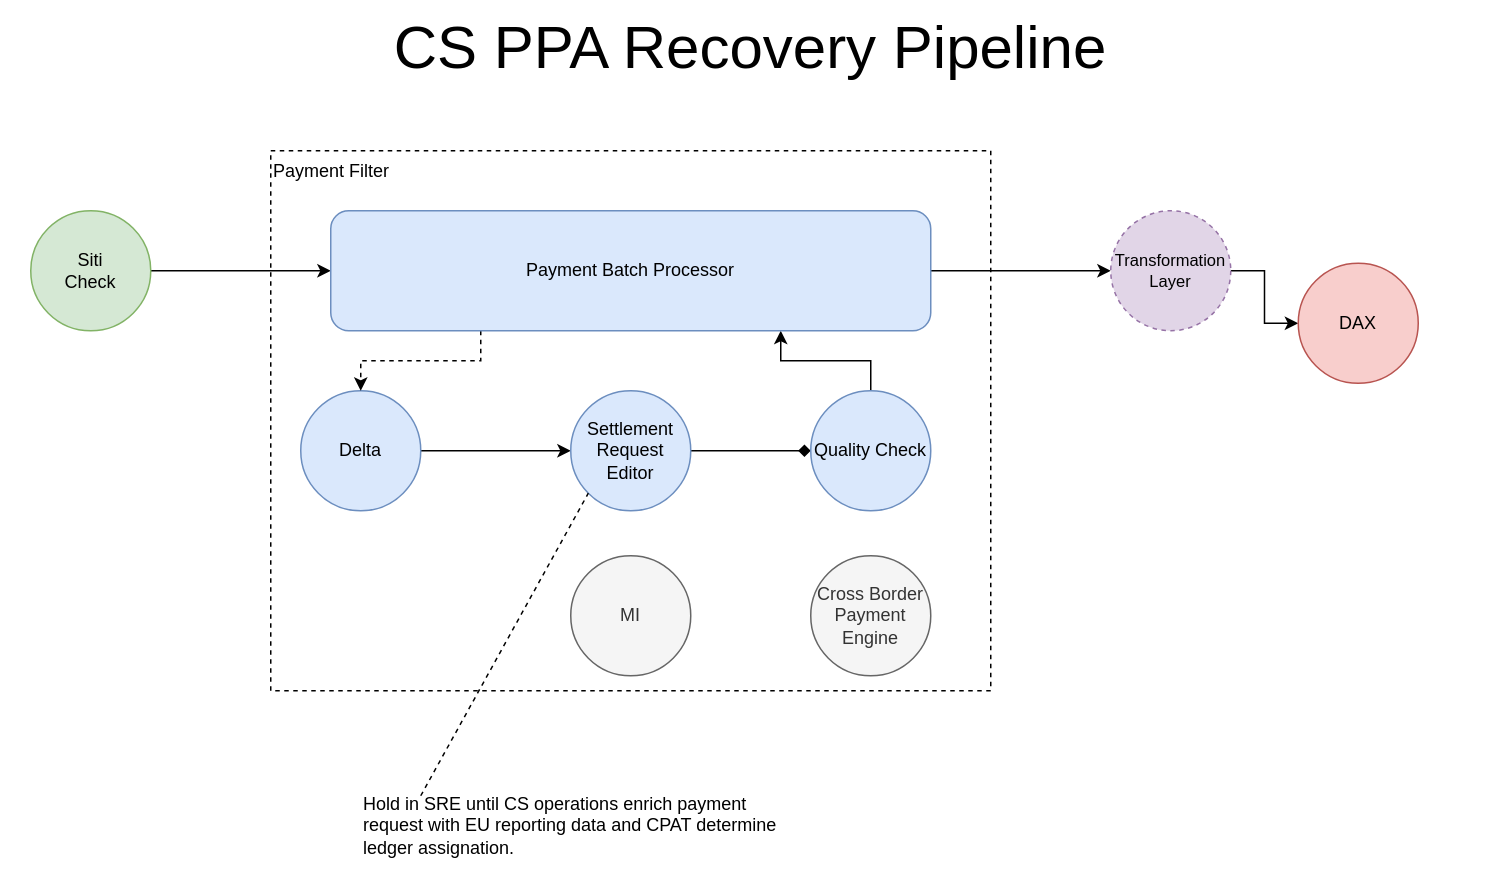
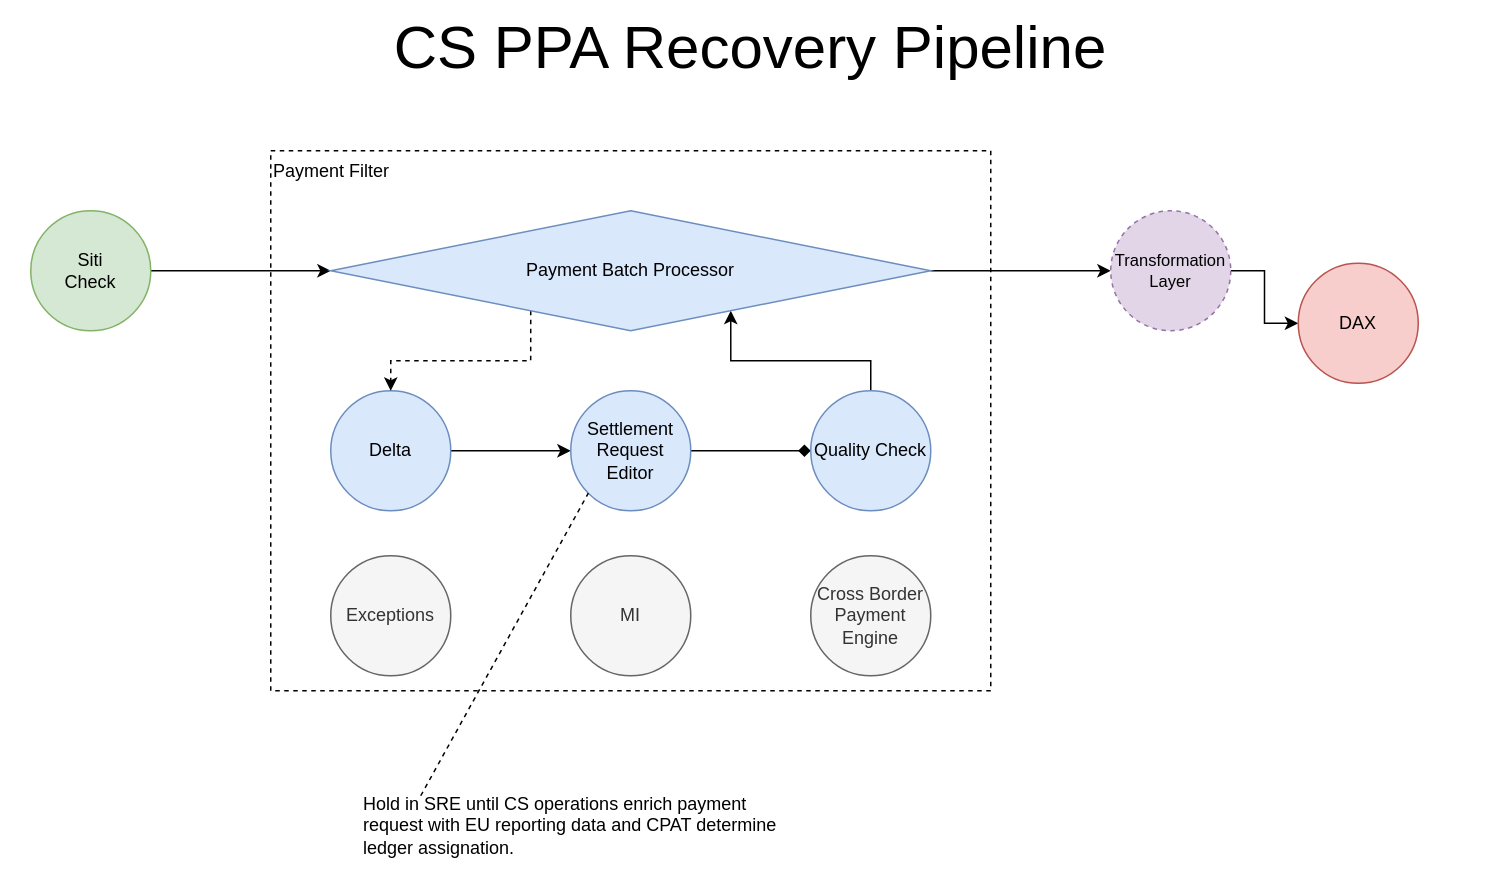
  <mxCell id="0" />
  <mxCell id="1" parent="0" />
  <mxCell id="2" value="Payment Filter" style="rounded=0;whiteSpace=wrap;html=1;verticalAlign=top;align=left;dashed=1;" vertex="1" parent="1"><mxGeometry x="180" y="100" width="480" height="360" as="geometry" /></mxCell>
  <mxCell id="3" style="edgeStyle=orthogonalEdgeStyle;rounded=0;orthogonalLoop=1;jettySize=auto;html=1;exitX=1;exitY=0.5;exitDx=0;exitDy=0;entryX=0;entryY=0.5;entryDx=0;entryDy=0;fontSize=11;" edge="1" parent="1" source="4" target="13"><mxGeometry relative="1" as="geometry" /></mxCell>
  <mxCell id="4" value="Siti&lt;br&gt;Check" style="ellipse;whiteSpace=wrap;html=1;aspect=fixed;fillColor=#d5e8d4;strokeColor=#82b366;" vertex="1" parent="1"><mxGeometry x="20" y="140" width="80" height="80" as="geometry" /></mxCell>
  <mxCell id="5" value="" style="edgeStyle=orthogonalEdgeStyle;rounded=0;orthogonalLoop=1;jettySize=auto;html=1;fontSize=11;" edge="1" parent="1" source="6" target="8"><mxGeometry relative="1" as="geometry" /></mxCell>
- <mxCell id="6" value="Delta" style="ellipse;whiteSpace=wrap;html=1;aspect=fixed;fillColor=#dae8fc;strokeColor=#6c8ebf;" vertex="1" parent="1"><mxGeometry x="200" y="260" width="80" height="80" as="geometry" /></mxCell>
+ <mxCell id="6" value="Delta" style="ellipse;whiteSpace=wrap;html=1;aspect=fixed;fillColor=#dae8fc;strokeColor=#6c8ebf;" vertex="1" parent="1"><mxGeometry x="220" y="260" width="80" height="80" as="geometry" /></mxCell>
  <mxCell id="7" value="" style="edgeStyle=orthogonalEdgeStyle;rounded=0;orthogonalLoop=1;jettySize=auto;html=1;fontSize=11;endArrow=diamond;" edge="1" parent="1" source="8" target="10"><mxGeometry relative="1" as="geometry" /></mxCell>
  <mxCell id="8" value="Settlement Request Editor" style="ellipse;whiteSpace=wrap;html=1;aspect=fixed;fillColor=#dae8fc;strokeColor=#6c8ebf;" vertex="1" parent="1"><mxGeometry x="380" y="260" width="80" height="80" as="geometry" /></mxCell>
  <mxCell id="9" value="" style="edgeStyle=orthogonalEdgeStyle;rounded=0;orthogonalLoop=1;jettySize=auto;html=1;fontSize=11;entryX=0.75;entryY=1;entryDx=0;entryDy=0;" edge="1" parent="1" source="10" target="13"><mxGeometry relative="1" as="geometry" /></mxCell>
  <mxCell id="10" value="Quality Check" style="ellipse;whiteSpace=wrap;html=1;aspect=fixed;fillColor=#dae8fc;strokeColor=#6c8ebf;" vertex="1" parent="1"><mxGeometry x="540" y="260" width="80" height="80" as="geometry" /></mxCell>
  <mxCell id="11" style="edgeStyle=orthogonalEdgeStyle;rounded=0;orthogonalLoop=1;jettySize=auto;html=1;exitX=0.25;exitY=1;exitDx=0;exitDy=0;fontSize=11;dashed=1;" edge="1" parent="1" source="13" target="6"><mxGeometry relative="1" as="geometry" /></mxCell>
  <mxCell id="12" style="edgeStyle=orthogonalEdgeStyle;rounded=0;orthogonalLoop=1;jettySize=auto;html=1;exitX=1;exitY=0.5;exitDx=0;exitDy=0;entryX=0;entryY=0.5;entryDx=0;entryDy=0;fontSize=11;" edge="1" parent="1" source="13" target="18"><mxGeometry relative="1" as="geometry" /></mxCell>
- <mxCell id="13" value="Payment Batch Processor" style="rounded=1;whiteSpace=wrap;html=1;fillColor=#dae8fc;strokeColor=#6c8ebf;" vertex="1" parent="1"><mxGeometry x="220" y="140" width="400" height="80" as="geometry" /></mxCell>
+ <mxCell id="13" value="Payment Batch Processor" style="rhombus;whiteSpace=wrap;html=1;fillColor=#dae8fc;strokeColor=#6c8ebf;" vertex="1" parent="1"><mxGeometry x="220" y="140" width="400" height="80" as="geometry" /></mxCell>
+ <mxCell id="14" value="Exceptions" style="ellipse;whiteSpace=wrap;html=1;aspect=fixed;fillColor=#f5f5f5;strokeColor=#666666;fontColor=#333333;" vertex="1" parent="1"><mxGeometry x="220" y="370" width="80" height="80" as="geometry" /></mxCell>
  <mxCell id="15" value="MI" style="ellipse;whiteSpace=wrap;html=1;aspect=fixed;fillColor=#f5f5f5;strokeColor=#666666;fontColor=#333333;" vertex="1" parent="1"><mxGeometry x="380" y="370" width="80" height="80" as="geometry" /></mxCell>
  <mxCell id="16" value="Cross Border Payment Engine" style="ellipse;whiteSpace=wrap;html=1;aspect=fixed;fillColor=#f5f5f5;strokeColor=#666666;fontColor=#333333;" vertex="1" parent="1"><mxGeometry x="540" y="370" width="80" height="80" as="geometry" /></mxCell>
  <mxCell id="17" value="" style="edgeStyle=orthogonalEdgeStyle;rounded=0;orthogonalLoop=1;jettySize=auto;html=1;fontSize=11;" edge="1" parent="1" source="18" target="19"><mxGeometry relative="1" as="geometry" /></mxCell>
  <mxCell id="18" value="Transformation&lt;br style=&quot;font-size: 11px;&quot;&gt;Layer" style="ellipse;whiteSpace=wrap;html=1;aspect=fixed;fontSize=11;fillColor=#e1d5e7;strokeColor=#9673a6;dashed=1;" vertex="1" parent="1"><mxGeometry x="740" y="140" width="80" height="80" as="geometry" /></mxCell>
  <mxCell id="19" value="DAX" style="ellipse;whiteSpace=wrap;html=1;aspect=fixed;fillColor=#f8cecc;strokeColor=#b85450;" vertex="1" parent="1"><mxGeometry x="865" y="175" width="80" height="80" as="geometry" /></mxCell>
  <mxCell id="20" value="CS PPA Recovery Pipeline" style="text;html=1;strokeColor=none;fillColor=none;align=center;verticalAlign=middle;whiteSpace=wrap;rounded=0;dashed=1;fontSize=40;" vertex="1" parent="1"><mxGeometry x="20" y="20" width="960" height="20" as="geometry" /></mxCell>
  <mxCell id="21" value="" style="endArrow=none;dashed=1;html=1;fontSize=40;entryX=0;entryY=1;entryDx=0;entryDy=0;" edge="1" parent="1" target="8"><mxGeometry width="50" height="50" relative="1" as="geometry"><mxPoint x="280" y="530" as="sourcePoint" /><mxPoint x="310" y="520" as="targetPoint" /></mxGeometry></mxCell>
  <mxCell id="22" value="Hold in SRE until CS operations enrich payment request with EU reporting data and CPAT determine ledger assignation." style="text;html=1;strokeColor=none;fillColor=none;align=left;verticalAlign=middle;whiteSpace=wrap;rounded=0;dashed=1;fontSize=12;" vertex="1" parent="1"><mxGeometry x="240" y="540" width="280" height="20" as="geometry" /></mxCell>
